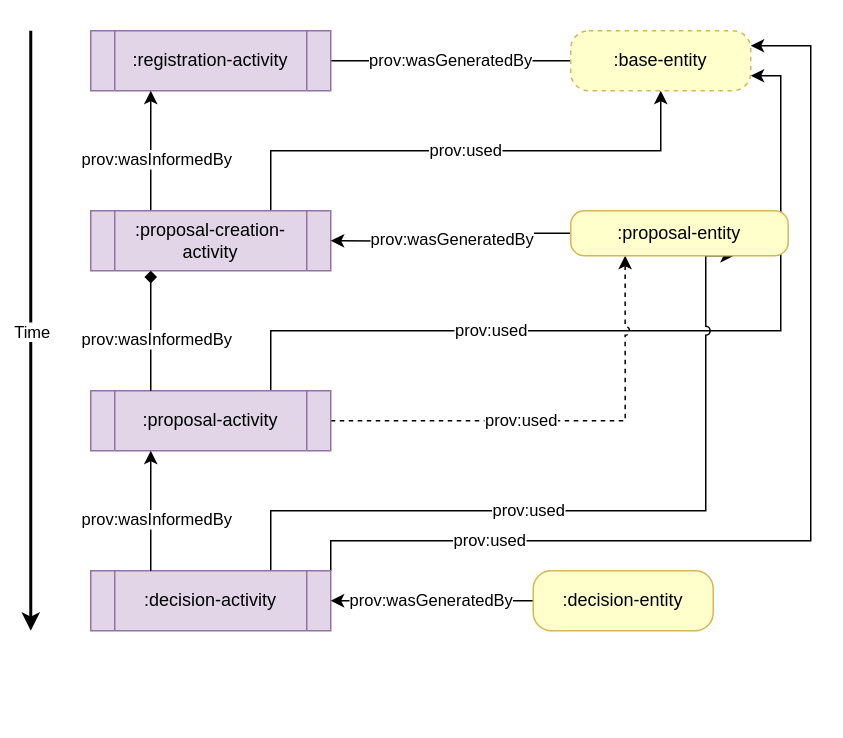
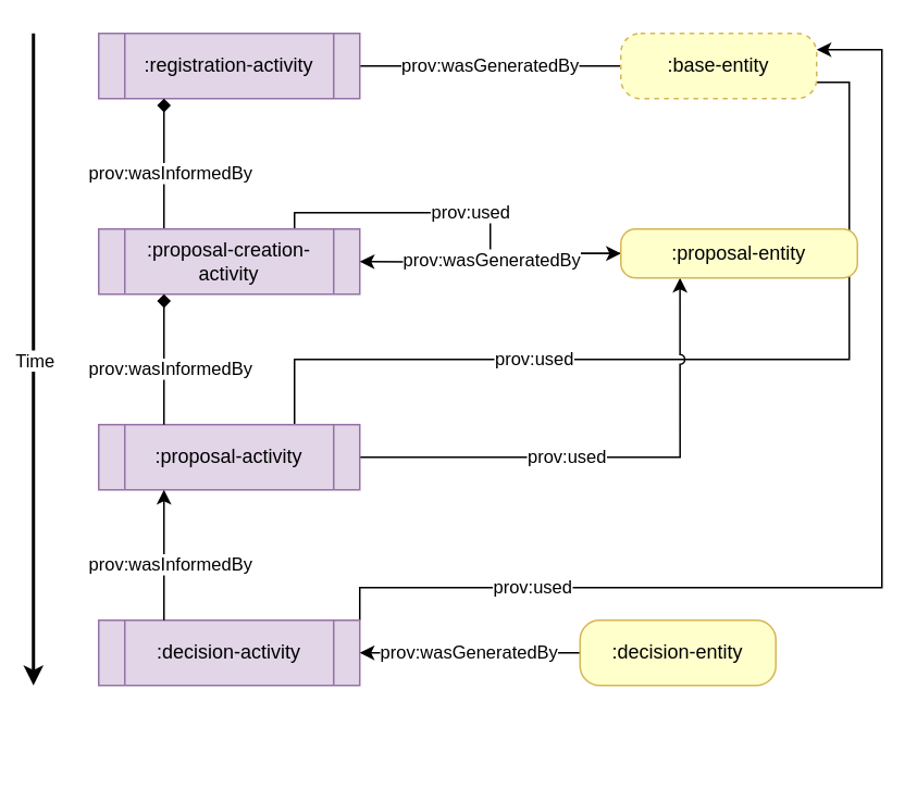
  <mxCell id="0" />
  <mxCell id="1" parent="0" />
- <mxCell id="2" value="prov:used" style="edgeStyle=orthogonalEdgeStyle;rounded=0;html=1;exitX=0.75;exitY=0;exitDx=0;exitDy=0;entryX=1;entryY=0.75;entryDx=0;entryDy=0;jumpStyle=arc;" edge="1" parent="1" source="11" target="4"><mxGeometry x="-0.344" relative="1" as="geometry"><Array as="points"><mxPoint x="180" y="220" /><mxPoint x="520" y="220" /><mxPoint x="520" y="50" /></Array><mxPoint as="offset" /></mxGeometry></mxCell>
+ <mxCell id="2" value="prov:used" style="edgeStyle=orthogonalEdgeStyle;rounded=0;html=1;exitX=0.75;exitY=0;exitDx=0;exitDy=0;entryX=1;entryY=0.75;entryDx=0;entryDy=0;jumpStyle=arc;endArrow=none;" edge="1" parent="1" source="11" target="4"><mxGeometry x="-0.344" relative="1" as="geometry"><Array as="points"><mxPoint x="180" y="220" /><mxPoint x="520" y="220" /><mxPoint x="520" y="50" /></Array><mxPoint as="offset" /></mxGeometry></mxCell>
  <mxCell id="3" value="prov:wasGeneratedBy" style="edgeStyle=orthogonalEdgeStyle;rounded=0;html=1;exitX=0;exitY=0.5;exitDx=0;exitDy=0;entryX=1;entryY=0.5;entryDx=0;entryDy=0;endArrow=none;" parent="1" source="4" target="5" edge="1"><mxGeometry relative="1" as="geometry" /></mxCell>
  <mxCell id="4" value=":base-entity" style="rounded=1;whiteSpace=wrap;html=1;fillColor=#FFFFCC;strokeColor=#d6b656;arcSize=30;dashed=1;" parent="1" vertex="1"><mxGeometry x="380" y="20" width="120" height="40" as="geometry" /></mxCell>
  <mxCell id="5" value=":registration-activity" style="shape=process;whiteSpace=wrap;html=1;backgroundOutline=1;fillColor=#e1d5e7;strokeColor=#9673a6;" parent="1" vertex="1"><mxGeometry x="60" y="20" width="160" height="40" as="geometry" /></mxCell>
  <mxCell id="6" value="" style="endArrow=classic;html=1;strokeWidth=2;" parent="1" edge="1"><mxGeometry width="50" height="50" relative="1" as="geometry"><mxPoint x="20" y="20" as="sourcePoint" /><mxPoint x="20" y="420" as="targetPoint" /></mxGeometry></mxCell>
  <mxCell id="7" value="Time" style="edgeLabel;html=1;align=center;verticalAlign=middle;resizable=0;points=[];" parent="6" vertex="1" connectable="0"><mxGeometry relative="1" as="geometry"><mxPoint as="offset" /></mxGeometry></mxCell>
- <mxCell id="8" style="edgeStyle=none;html=1;entryX=0.25;entryY=1;entryDx=0;entryDy=0;exitX=0.25;exitY=0;exitDx=0;exitDy=0;" parent="1" source="21" target="5" edge="1"><mxGeometry relative="1" as="geometry"><mxPoint x="180" y="20" as="targetPoint" /></mxGeometry></mxCell>
+ <mxCell id="8" style="edgeStyle=none;html=1;entryX=0.25;entryY=1;entryDx=0;entryDy=0;exitX=0.25;exitY=0;exitDx=0;exitDy=0;endArrow=diamond;" parent="1" source="21" target="5" edge="1"><mxGeometry relative="1" as="geometry"><mxPoint x="180" y="20" as="targetPoint" /></mxGeometry></mxCell>
  <mxCell id="9" value="prov:wasInformedBy" style="edgeLabel;html=1;align=center;verticalAlign=middle;resizable=0;points=[];" parent="8" vertex="1" connectable="0"><mxGeometry x="-0.125" y="-3" relative="1" as="geometry"><mxPoint as="offset" /></mxGeometry></mxCell>
- <mxCell id="10" value="prov:used" style="edgeStyle=orthogonalEdgeStyle;rounded=0;html=1;exitX=1;exitY=0.5;exitDx=0;exitDy=0;entryX=0.25;entryY=1;entryDx=0;entryDy=0;jumpStyle=arc;dashed=1;" edge="1" parent="1" source="11" target="25"><mxGeometry x="-0.172" relative="1" as="geometry"><mxPoint as="offset" /></mxGeometry></mxCell>
+ <mxCell id="10" value="prov:used" style="edgeStyle=orthogonalEdgeStyle;rounded=0;html=1;exitX=1;exitY=0.5;exitDx=0;exitDy=0;entryX=0.25;entryY=1;entryDx=0;entryDy=0;jumpStyle=arc;" edge="1" parent="1" source="11" target="25"><mxGeometry x="-0.172" relative="1" as="geometry"><mxPoint as="offset" /></mxGeometry></mxCell>
  <mxCell id="11" value=":proposal-activity" style="shape=process;whiteSpace=wrap;html=1;backgroundOutline=1;fillColor=#e1d5e7;strokeColor=#9673a6;" parent="1" vertex="1"><mxGeometry x="60" y="260" width="160" height="40" as="geometry" /></mxCell>
  <mxCell id="12" value="" style="edgeStyle=none;html=1;" parent="1" edge="1"><mxGeometry relative="1" as="geometry"><mxPoint x="300" y="470" as="sourcePoint" /><mxPoint x="300" y="470" as="targetPoint" /></mxGeometry></mxCell>
- <mxCell id="13" value="prov:used" style="edgeStyle=orthogonalEdgeStyle;rounded=0;html=1;exitX=0.75;exitY=0;exitDx=0;exitDy=0;entryX=0.75;entryY=1;entryDx=0;entryDy=0;jumpStyle=arc;" edge="1" parent="1" source="15" target="25"><mxGeometry x="-0.184" relative="1" as="geometry"><Array as="points"><mxPoint x="180" y="340" /><mxPoint x="470" y="340" /></Array><mxPoint as="offset" /></mxGeometry></mxCell>
  <mxCell id="14" value="prov:used" style="edgeStyle=orthogonalEdgeStyle;rounded=0;jumpStyle=arc;html=1;exitX=1;exitY=0;exitDx=0;exitDy=0;entryX=1;entryY=0.25;entryDx=0;entryDy=0;" edge="1" parent="1" source="15" target="4"><mxGeometry x="-0.646" relative="1" as="geometry"><Array as="points"><mxPoint x="220" y="360" /><mxPoint x="540" y="360" /><mxPoint x="540" y="30" /></Array><mxPoint as="offset" /></mxGeometry></mxCell>
  <mxCell id="15" value=":decision-activity" style="shape=process;whiteSpace=wrap;html=1;backgroundOutline=1;fillColor=#e1d5e7;strokeColor=#9673a6;" parent="1" vertex="1"><mxGeometry x="60" y="380" width="160" height="40" as="geometry" /></mxCell>
  <mxCell id="16" style="edgeStyle=none;html=1;exitX=0.25;exitY=0;exitDx=0;exitDy=0;entryX=0.25;entryY=1;entryDx=0;entryDy=0;" parent="1" source="15" target="11" edge="1"><mxGeometry relative="1" as="geometry"><mxPoint x="110" y="140" as="targetPoint" /><mxPoint x="110" y="340" as="sourcePoint" /></mxGeometry></mxCell>
  <mxCell id="17" value="prov:wasInformedBy" style="edgeLabel;html=1;align=center;verticalAlign=middle;resizable=0;points=[];" parent="16" vertex="1" connectable="0"><mxGeometry x="-0.125" y="-3" relative="1" as="geometry"><mxPoint as="offset" /></mxGeometry></mxCell>
  <mxCell id="18" value="prov:wasGeneratedBy" style="edgeStyle=orthogonalEdgeStyle;rounded=0;html=1;exitX=0;exitY=0.5;exitDx=0;exitDy=0;entryX=1;entryY=0.5;entryDx=0;entryDy=0;endArrow=classic;endFill=1;" parent="1" source="19" target="15" edge="1"><mxGeometry relative="1" as="geometry" /></mxCell>
  <mxCell id="19" value=":decision-entity" style="rounded=1;whiteSpace=wrap;html=1;fillColor=#FFFFCC;strokeColor=#d6b656;arcSize=30;" parent="1" vertex="1"><mxGeometry x="355" y="380" width="120" height="40" as="geometry" /></mxCell>
- <mxCell id="20" value="prov:used" style="edgeStyle=orthogonalEdgeStyle;html=1;exitX=0.75;exitY=0;exitDx=0;exitDy=0;entryX=0.5;entryY=1;entryDx=0;entryDy=0;rounded=0;" edge="1" parent="1" source="21" target="4"><mxGeometry relative="1" as="geometry" /></mxCell>
+ <mxCell id="20" value="prov:used" style="edgeStyle=orthogonalEdgeStyle;html=1;exitX=0.75;exitY=0;exitDx=0;exitDy=0;rounded=0;" edge="1" parent="1" source="21" target="25"><mxGeometry relative="1" as="geometry" /></mxCell>
  <mxCell id="21" value=":proposal-creation-activity" style="shape=process;whiteSpace=wrap;html=1;backgroundOutline=1;fillColor=#e1d5e7;strokeColor=#9673a6;" vertex="1" parent="1"><mxGeometry x="60" y="140" width="160" height="40" as="geometry" /></mxCell>
  <mxCell id="22" style="edgeStyle=none;html=1;entryX=0.25;entryY=1;entryDx=0;entryDy=0;exitX=0.25;exitY=0;exitDx=0;exitDy=0;endArrow=diamond;" edge="1" parent="1" source="11" target="21"><mxGeometry relative="1" as="geometry"><mxPoint x="100" y="190" as="targetPoint" /><mxPoint x="100" y="240" as="sourcePoint" /></mxGeometry></mxCell>
  <mxCell id="23" value="prov:wasInformedBy" style="edgeLabel;html=1;align=center;verticalAlign=middle;resizable=0;points=[];" vertex="1" connectable="0" parent="22"><mxGeometry x="-0.125" y="-3" relative="1" as="geometry"><mxPoint as="offset" /></mxGeometry></mxCell>
  <mxCell id="24" value="prov:wasGeneratedBy" style="edgeStyle=orthogonalEdgeStyle;rounded=0;html=1;exitX=0;exitY=0.5;exitDx=0;exitDy=0;entryX=1;entryY=0.5;entryDx=0;entryDy=0;" edge="1" parent="1" source="25"><mxGeometry relative="1" as="geometry"><mxPoint x="220" y="160" as="targetPoint" /></mxGeometry></mxCell>
  <mxCell id="25" value=":proposal-entity" style="rounded=1;whiteSpace=wrap;html=1;fillColor=#FFFFCC;strokeColor=#d6b656;arcSize=30;" vertex="1" parent="1"><mxGeometry x="380" y="140" width="145" height="30" as="geometry" /></mxCell>
